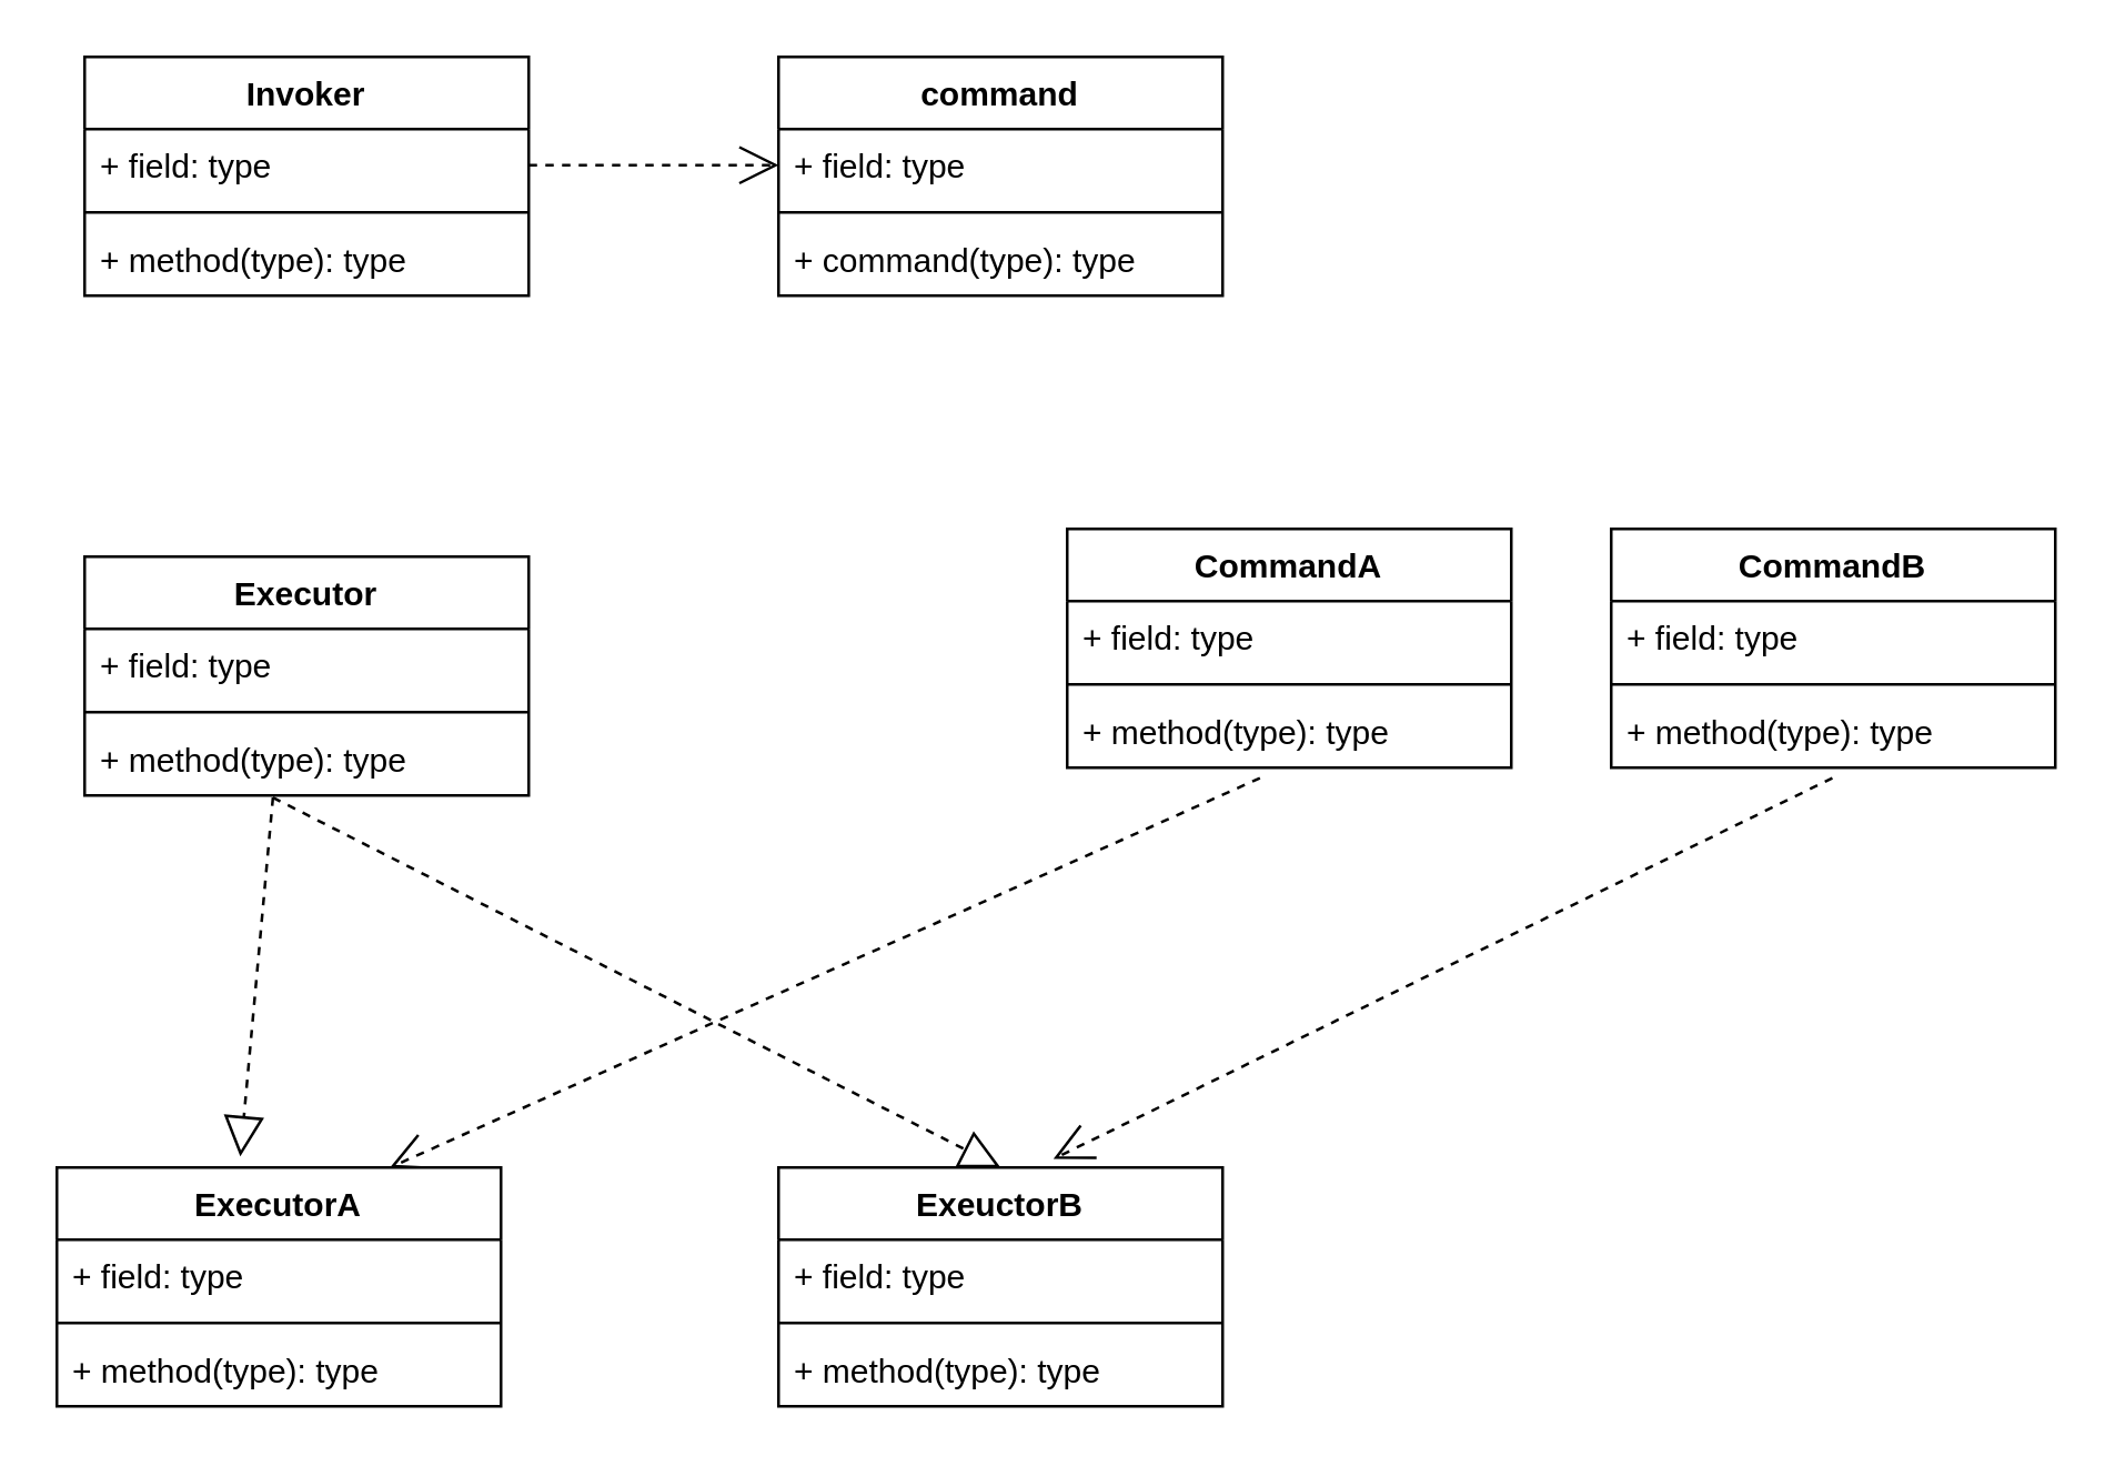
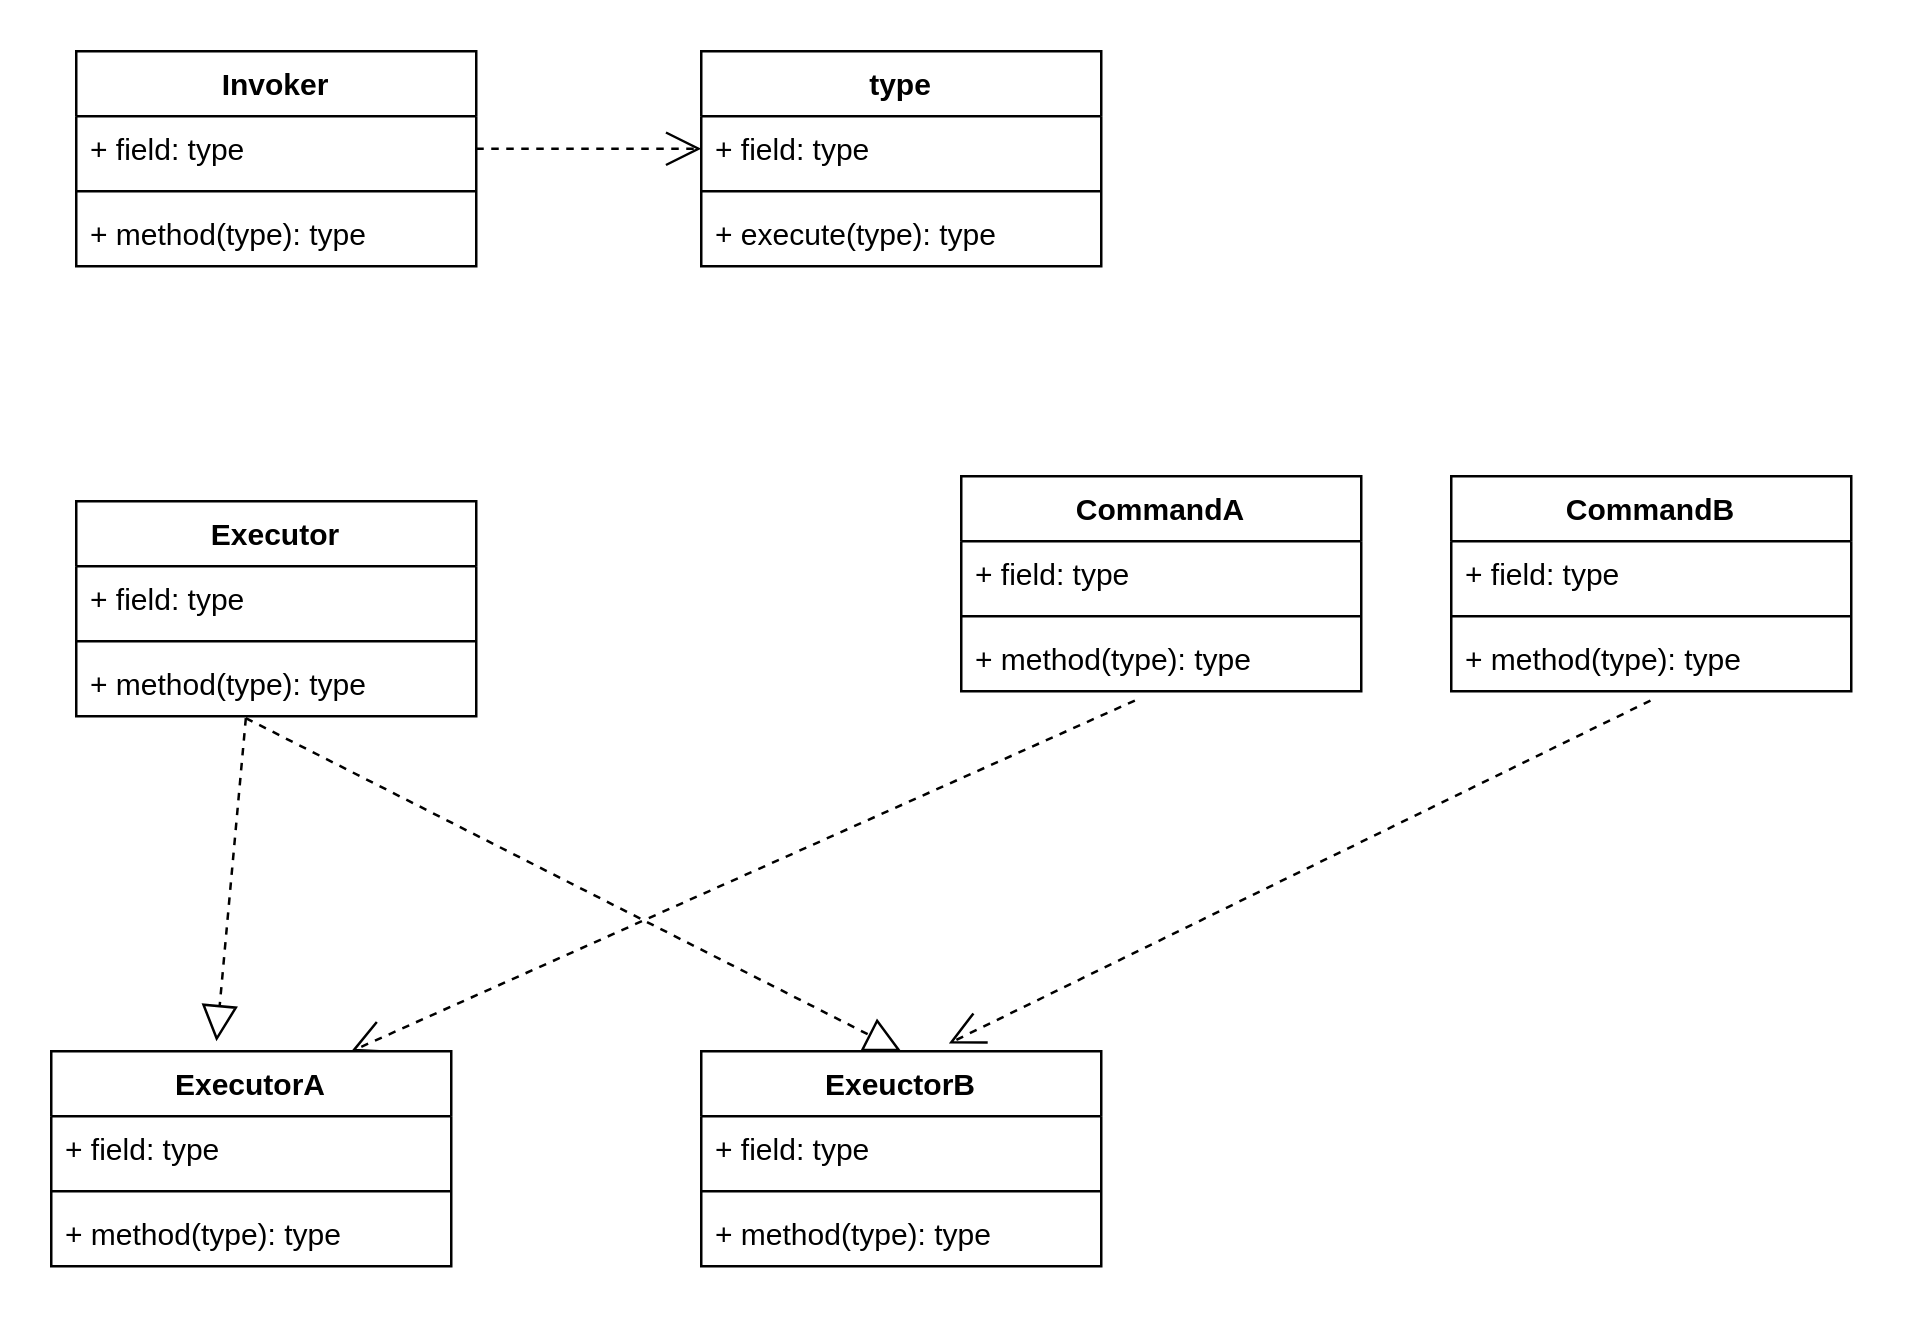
  <mxCell id="0" />
  <mxCell id="1" parent="0" />
- <mxCell id="2" value="command" style="swimlane;fontStyle=1;align=center;verticalAlign=top;childLayout=stackLayout;horizontal=1;startSize=26;horizontalStack=0;resizeParent=1;resizeParentMax=0;resizeLast=0;collapsible=1;marginBottom=0;" vertex="1" parent="1"><mxGeometry x="280" y="20" width="160" height="86" as="geometry" /></mxCell>
+ <mxCell id="2" value="type" style="swimlane;fontStyle=1;align=center;verticalAlign=top;childLayout=stackLayout;horizontal=1;startSize=26;horizontalStack=0;resizeParent=1;resizeParentMax=0;resizeLast=0;collapsible=1;marginBottom=0;" vertex="1" parent="1"><mxGeometry x="280" y="20" width="160" height="86" as="geometry" /></mxCell>
  <mxCell id="3" value="+ field: type" style="text;strokeColor=none;fillColor=none;align=left;verticalAlign=top;spacingLeft=4;spacingRight=4;overflow=hidden;rotatable=0;points=[[0,0.5],[1,0.5]];portConstraint=eastwest;" vertex="1" parent="2"><mxGeometry y="26" width="160" height="26" as="geometry" /></mxCell>
  <mxCell id="4" value="" style="line;strokeWidth=1;fillColor=none;align=left;verticalAlign=middle;spacingTop=-1;spacingLeft=3;spacingRight=3;rotatable=0;labelPosition=right;points=[];portConstraint=eastwest;" vertex="1" parent="2"><mxGeometry y="52" width="160" height="8" as="geometry" /></mxCell>
- <mxCell id="5" value="+ command(type): type" style="text;strokeColor=none;fillColor=none;align=left;verticalAlign=top;spacingLeft=4;spacingRight=4;overflow=hidden;rotatable=0;points=[[0,0.5],[1,0.5]];portConstraint=eastwest;" vertex="1" parent="2"><mxGeometry y="60" width="160" height="26" as="geometry" /></mxCell>
+ <mxCell id="5" value="+ execute(type): type" style="text;strokeColor=none;fillColor=none;align=left;verticalAlign=top;spacingLeft=4;spacingRight=4;overflow=hidden;rotatable=0;points=[[0,0.5],[1,0.5]];portConstraint=eastwest;" vertex="1" parent="2"><mxGeometry y="60" width="160" height="26" as="geometry" /></mxCell>
  <mxCell id="6" value="" style="endArrow=block;dashed=1;endFill=0;endSize=12;html=1;exitX=0.424;exitY=1.029;exitDx=0;exitDy=0;exitPerimeter=0;entryX=0.413;entryY=-0.046;entryDx=0;entryDy=0;entryPerimeter=0;" edge="1" parent="1" source="22" target="27"><mxGeometry width="160" relative="1" as="geometry"><mxPoint x="300" y="360" as="sourcePoint" /><mxPoint x="460" y="360" as="targetPoint" /></mxGeometry></mxCell>
  <mxCell id="7" value="" style="endArrow=block;dashed=1;endFill=0;endSize=12;html=1;exitX=0.424;exitY=1.029;exitDx=0;exitDy=0;exitPerimeter=0;entryX=0.5;entryY=0;entryDx=0;entryDy=0;" edge="1" parent="1" source="22" target="23"><mxGeometry width="160" relative="1" as="geometry"><mxPoint x="97.84" y="496.754" as="sourcePoint" /><mxPoint x="56.08" y="556.044" as="targetPoint" /></mxGeometry></mxCell>
  <mxCell id="8" value="" style="endArrow=open;endSize=12;dashed=1;html=1;exitX=1;exitY=0.5;exitDx=0;exitDy=0;entryX=0;entryY=0.5;entryDx=0;entryDy=0;" edge="1" parent="1" source="32" target="3"><mxGeometry y="-80" width="160" relative="1" as="geometry"><mxPoint x="300" y="360" as="sourcePoint" /><mxPoint x="460" y="360" as="targetPoint" /><mxPoint as="offset" /></mxGeometry></mxCell>
  <mxCell id="9" value="CommandB" style="swimlane;fontStyle=1;align=center;verticalAlign=top;childLayout=stackLayout;horizontal=1;startSize=26;horizontalStack=0;resizeParent=1;resizeParentMax=0;resizeLast=0;collapsible=1;marginBottom=0;" vertex="1" parent="1"><mxGeometry x="580" y="190" width="160" height="86" as="geometry" /></mxCell>
  <mxCell id="10" value="+ field: type" style="text;strokeColor=none;fillColor=none;align=left;verticalAlign=top;spacingLeft=4;spacingRight=4;overflow=hidden;rotatable=0;points=[[0,0.5],[1,0.5]];portConstraint=eastwest;" vertex="1" parent="9"><mxGeometry y="26" width="160" height="26" as="geometry" /></mxCell>
  <mxCell id="11" value="" style="line;strokeWidth=1;fillColor=none;align=left;verticalAlign=middle;spacingTop=-1;spacingLeft=3;spacingRight=3;rotatable=0;labelPosition=right;points=[];portConstraint=eastwest;" vertex="1" parent="9"><mxGeometry y="52" width="160" height="8" as="geometry" /></mxCell>
  <mxCell id="12" value="+ method(type): type" style="text;strokeColor=none;fillColor=none;align=left;verticalAlign=top;spacingLeft=4;spacingRight=4;overflow=hidden;rotatable=0;points=[[0,0.5],[1,0.5]];portConstraint=eastwest;" vertex="1" parent="9"><mxGeometry y="60" width="160" height="26" as="geometry" /></mxCell>
  <mxCell id="13" value="CommandA" style="swimlane;fontStyle=1;align=center;verticalAlign=top;childLayout=stackLayout;horizontal=1;startSize=26;horizontalStack=0;resizeParent=1;resizeParentMax=0;resizeLast=0;collapsible=1;marginBottom=0;" vertex="1" parent="1"><mxGeometry x="384" y="190" width="160" height="86" as="geometry" /></mxCell>
  <mxCell id="14" value="+ field: type" style="text;strokeColor=none;fillColor=none;align=left;verticalAlign=top;spacingLeft=4;spacingRight=4;overflow=hidden;rotatable=0;points=[[0,0.5],[1,0.5]];portConstraint=eastwest;" vertex="1" parent="13"><mxGeometry y="26" width="160" height="26" as="geometry" /></mxCell>
  <mxCell id="15" value="" style="line;strokeWidth=1;fillColor=none;align=left;verticalAlign=middle;spacingTop=-1;spacingLeft=3;spacingRight=3;rotatable=0;labelPosition=right;points=[];portConstraint=eastwest;" vertex="1" parent="13"><mxGeometry y="52" width="160" height="8" as="geometry" /></mxCell>
  <mxCell id="16" value="+ method(type): type" style="text;strokeColor=none;fillColor=none;align=left;verticalAlign=top;spacingLeft=4;spacingRight=4;overflow=hidden;rotatable=0;points=[[0,0.5],[1,0.5]];portConstraint=eastwest;" vertex="1" parent="13"><mxGeometry y="60" width="160" height="26" as="geometry" /></mxCell>
  <mxCell id="17" value="" style="endArrow=open;endSize=12;dashed=1;html=1;exitX=0.434;exitY=1.144;exitDx=0;exitDy=0;exitPerimeter=0;entryX=0.75;entryY=0;entryDx=0;entryDy=0;" edge="1" parent="1" source="16" target="27"><mxGeometry x="-0.416" y="115" width="160" relative="1" as="geometry"><mxPoint x="300" y="360" as="sourcePoint" /><mxPoint x="460" y="360" as="targetPoint" /><mxPoint as="offset" /></mxGeometry></mxCell>
  <mxCell id="18" value="" style="endArrow=open;endSize=12;dashed=1;html=1;exitX=0.498;exitY=1.144;exitDx=0;exitDy=0;exitPerimeter=0;entryX=0.619;entryY=-0.036;entryDx=0;entryDy=0;entryPerimeter=0;" edge="1" parent="1" source="12" target="23"><mxGeometry x="-0.416" y="115" width="160" relative="1" as="geometry"><mxPoint x="463.44" y="289.744" as="sourcePoint" /><mxPoint x="110" y="560" as="targetPoint" /><mxPoint as="offset" /></mxGeometry></mxCell>
  <mxCell id="19" value="Executor" style="swimlane;fontStyle=1;align=center;verticalAlign=top;childLayout=stackLayout;horizontal=1;startSize=26;horizontalStack=0;resizeParent=1;resizeParentMax=0;resizeLast=0;collapsible=1;marginBottom=0;" vertex="1" parent="1"><mxGeometry x="30" y="200" width="160" height="86" as="geometry" /></mxCell>
  <mxCell id="20" value="+ field: type" style="text;strokeColor=none;fillColor=none;align=left;verticalAlign=top;spacingLeft=4;spacingRight=4;overflow=hidden;rotatable=0;points=[[0,0.5],[1,0.5]];portConstraint=eastwest;" vertex="1" parent="19"><mxGeometry y="26" width="160" height="26" as="geometry" /></mxCell>
  <mxCell id="21" value="" style="line;strokeWidth=1;fillColor=none;align=left;verticalAlign=middle;spacingTop=-1;spacingLeft=3;spacingRight=3;rotatable=0;labelPosition=right;points=[];portConstraint=eastwest;" vertex="1" parent="19"><mxGeometry y="52" width="160" height="8" as="geometry" /></mxCell>
  <mxCell id="22" value="+ method(type): type" style="text;strokeColor=none;fillColor=none;align=left;verticalAlign=top;spacingLeft=4;spacingRight=4;overflow=hidden;rotatable=0;points=[[0,0.5],[1,0.5]];portConstraint=eastwest;" vertex="1" parent="19"><mxGeometry y="60" width="160" height="26" as="geometry" /></mxCell>
  <mxCell id="23" value="ExeuctorB" style="swimlane;fontStyle=1;align=center;verticalAlign=top;childLayout=stackLayout;horizontal=1;startSize=26;horizontalStack=0;resizeParent=1;resizeParentMax=0;resizeLast=0;collapsible=1;marginBottom=0;" vertex="1" parent="1"><mxGeometry x="280" y="420" width="160" height="86" as="geometry" /></mxCell>
  <mxCell id="24" value="+ field: type" style="text;strokeColor=none;fillColor=none;align=left;verticalAlign=top;spacingLeft=4;spacingRight=4;overflow=hidden;rotatable=0;points=[[0,0.5],[1,0.5]];portConstraint=eastwest;" vertex="1" parent="23"><mxGeometry y="26" width="160" height="26" as="geometry" /></mxCell>
  <mxCell id="25" value="" style="line;strokeWidth=1;fillColor=none;align=left;verticalAlign=middle;spacingTop=-1;spacingLeft=3;spacingRight=3;rotatable=0;labelPosition=right;points=[];portConstraint=eastwest;" vertex="1" parent="23"><mxGeometry y="52" width="160" height="8" as="geometry" /></mxCell>
  <mxCell id="26" value="+ method(type): type" style="text;strokeColor=none;fillColor=none;align=left;verticalAlign=top;spacingLeft=4;spacingRight=4;overflow=hidden;rotatable=0;points=[[0,0.5],[1,0.5]];portConstraint=eastwest;" vertex="1" parent="23"><mxGeometry y="60" width="160" height="26" as="geometry" /></mxCell>
  <mxCell id="27" value="ExecutorA" style="swimlane;fontStyle=1;align=center;verticalAlign=top;childLayout=stackLayout;horizontal=1;startSize=26;horizontalStack=0;resizeParent=1;resizeParentMax=0;resizeLast=0;collapsible=1;marginBottom=0;" vertex="1" parent="1"><mxGeometry x="20" y="420" width="160" height="86" as="geometry" /></mxCell>
  <mxCell id="28" value="+ field: type" style="text;strokeColor=none;fillColor=none;align=left;verticalAlign=top;spacingLeft=4;spacingRight=4;overflow=hidden;rotatable=0;points=[[0,0.5],[1,0.5]];portConstraint=eastwest;" vertex="1" parent="27"><mxGeometry y="26" width="160" height="26" as="geometry" /></mxCell>
  <mxCell id="29" value="" style="line;strokeWidth=1;fillColor=none;align=left;verticalAlign=middle;spacingTop=-1;spacingLeft=3;spacingRight=3;rotatable=0;labelPosition=right;points=[];portConstraint=eastwest;" vertex="1" parent="27"><mxGeometry y="52" width="160" height="8" as="geometry" /></mxCell>
  <mxCell id="30" value="+ method(type): type" style="text;strokeColor=none;fillColor=none;align=left;verticalAlign=top;spacingLeft=4;spacingRight=4;overflow=hidden;rotatable=0;points=[[0,0.5],[1,0.5]];portConstraint=eastwest;" vertex="1" parent="27"><mxGeometry y="60" width="160" height="26" as="geometry" /></mxCell>
  <mxCell id="31" value="Invoker" style="swimlane;fontStyle=1;align=center;verticalAlign=top;childLayout=stackLayout;horizontal=1;startSize=26;horizontalStack=0;resizeParent=1;resizeParentMax=0;resizeLast=0;collapsible=1;marginBottom=0;" vertex="1" parent="1"><mxGeometry x="30" y="20" width="160" height="86" as="geometry" /></mxCell>
  <mxCell id="32" value="+ field: type" style="text;strokeColor=none;fillColor=none;align=left;verticalAlign=top;spacingLeft=4;spacingRight=4;overflow=hidden;rotatable=0;points=[[0,0.5],[1,0.5]];portConstraint=eastwest;" vertex="1" parent="31"><mxGeometry y="26" width="160" height="26" as="geometry" /></mxCell>
  <mxCell id="33" value="" style="line;strokeWidth=1;fillColor=none;align=left;verticalAlign=middle;spacingTop=-1;spacingLeft=3;spacingRight=3;rotatable=0;labelPosition=right;points=[];portConstraint=eastwest;" vertex="1" parent="31"><mxGeometry y="52" width="160" height="8" as="geometry" /></mxCell>
  <mxCell id="34" value="+ method(type): type" style="text;strokeColor=none;fillColor=none;align=left;verticalAlign=top;spacingLeft=4;spacingRight=4;overflow=hidden;rotatable=0;points=[[0,0.5],[1,0.5]];portConstraint=eastwest;" vertex="1" parent="31"><mxGeometry y="60" width="160" height="26" as="geometry" /></mxCell>
